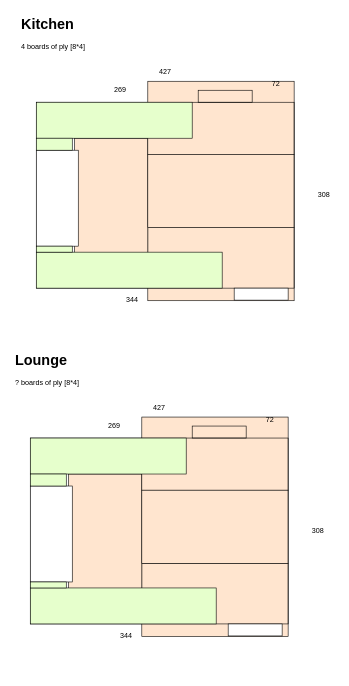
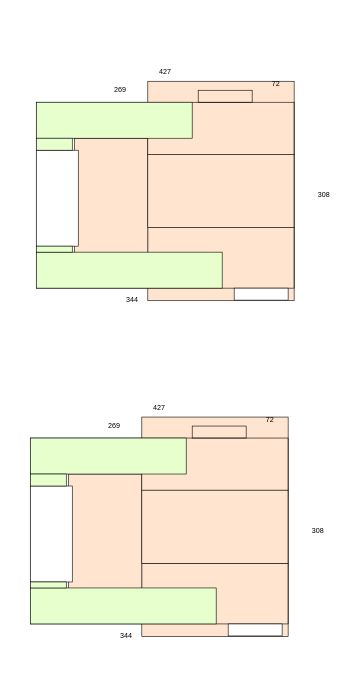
  <mxCell id="0" />
  <mxCell id="1" parent="0" />
  <mxCell id="2" value="" style="rounded=0;whiteSpace=wrap;html=1;fillColor=#FFE5CF;rotation=-90;" parent="1" vertex="1"><mxGeometry x="307" y="318" width="122" height="244" as="geometry" /></mxCell>
  <mxCell id="3" value="" style="rounded=0;whiteSpace=wrap;html=1;fillColor=#FFE5CF;" parent="1" vertex="1"><mxGeometry x="124" y="230" width="122" height="244" as="geometry" /></mxCell>
  <mxCell id="4" value="" style="rounded=0;whiteSpace=wrap;html=1;fillColor=#FFE5CF;rotation=-90;" parent="1" vertex="1"><mxGeometry x="307" y="74" width="122" height="244" as="geometry" /></mxCell>
  <mxCell id="5" value="" style="rounded=0;whiteSpace=wrap;html=1;fillColor=#FFE5CF;rotation=-90;" parent="1" vertex="1"><mxGeometry x="307" y="196" width="122" height="244" as="geometry" /></mxCell>
  <mxCell id="6" value="" style="rounded=0;whiteSpace=wrap;html=1;fillColor=none;" parent="1" vertex="1"><mxGeometry x="60" y="170" width="430" height="310" as="geometry" /></mxCell>
  <mxCell id="7" value="" style="rounded=0;whiteSpace=wrap;html=1;fillColor=none;" parent="1" vertex="1"><mxGeometry x="330" y="150" width="90" height="20" as="geometry" /></mxCell>
  <mxCell id="8" value="427" style="text;html=1;strokeColor=none;fillColor=none;align=center;verticalAlign=middle;whiteSpace=wrap;rounded=0;" parent="1" vertex="1"><mxGeometry x="255" y="110" width="40" height="20" as="geometry" /></mxCell>
  <mxCell id="9" value="" style="rounded=0;whiteSpace=wrap;html=1;" parent="1" vertex="1"><mxGeometry x="390" y="480" width="90" height="20" as="geometry" /></mxCell>
  <mxCell id="10" value="344" style="text;html=1;strokeColor=none;fillColor=none;align=center;verticalAlign=middle;whiteSpace=wrap;rounded=0;" parent="1" vertex="1"><mxGeometry x="200" y="490" width="40" height="20" as="geometry" /></mxCell>
  <mxCell id="11" value="269" style="text;html=1;strokeColor=none;fillColor=none;align=center;verticalAlign=middle;whiteSpace=wrap;rounded=0;" parent="1" vertex="1"><mxGeometry x="180" y="140" width="40" height="20" as="geometry" /></mxCell>
  <mxCell id="12" value="72" style="text;html=1;strokeColor=none;fillColor=none;align=center;verticalAlign=middle;whiteSpace=wrap;rounded=0;" parent="1" vertex="1"><mxGeometry x="440" y="130" width="40" height="20" as="geometry" /></mxCell>
  <mxCell id="13" value="308" style="text;html=1;strokeColor=none;fillColor=none;align=center;verticalAlign=middle;whiteSpace=wrap;rounded=0;" parent="1" vertex="1"><mxGeometry x="520" y="315" width="40" height="20" as="geometry" /></mxCell>
  <mxCell id="14" value="" style="rounded=0;whiteSpace=wrap;html=1;" parent="1" vertex="1"><mxGeometry x="60" y="250" width="70" height="160" as="geometry" /></mxCell>
  <mxCell id="15" value="" style="rounded=0;whiteSpace=wrap;html=1;fillColor=#E6FFCC;" parent="1" vertex="1"><mxGeometry x="60" y="170" width="260" height="60" as="geometry" /></mxCell>
  <mxCell id="16" value="" style="rounded=0;whiteSpace=wrap;html=1;fillColor=#E6FFCC;" parent="1" vertex="1"><mxGeometry x="60" y="420" width="310" height="60" as="geometry" /></mxCell>
  <mxCell id="17" value="" style="rounded=0;whiteSpace=wrap;html=1;fillColor=#E6FFCC;" parent="1" vertex="1"><mxGeometry x="60" y="410" width="60" height="10" as="geometry" /></mxCell>
  <mxCell id="18" value="" style="rounded=0;whiteSpace=wrap;html=1;fillColor=#E6FFCC;" parent="1" vertex="1"><mxGeometry x="60" y="230" width="60" height="20" as="geometry" /></mxCell>
- <mxCell id="19" value="&lt;h1&gt;Kitchen&lt;/h1&gt;&lt;p&gt;4 boards of ply [8*4]&lt;/p&gt;" style="text;html=1;strokeColor=none;fillColor=none;spacing=5;spacingTop=-20;whiteSpace=wrap;overflow=hidden;rounded=0;" parent="1" vertex="1"><mxGeometry x="30" y="20" width="190" height="120" as="geometry" /></mxCell>
  <mxCell id="20" value="" style="rounded=0;whiteSpace=wrap;html=1;fillColor=#FFE5CF;rotation=-90;" parent="1" vertex="1"><mxGeometry x="297" y="878" width="122" height="244" as="geometry" /></mxCell>
  <mxCell id="21" value="" style="rounded=0;whiteSpace=wrap;html=1;fillColor=#FFE5CF;" parent="1" vertex="1"><mxGeometry x="114" y="790" width="122" height="244" as="geometry" /></mxCell>
  <mxCell id="22" value="" style="rounded=0;whiteSpace=wrap;html=1;fillColor=#FFE5CF;rotation=-90;" parent="1" vertex="1"><mxGeometry x="297" y="634" width="122" height="244" as="geometry" /></mxCell>
  <mxCell id="23" value="" style="rounded=0;whiteSpace=wrap;html=1;fillColor=#FFE5CF;rotation=-90;" parent="1" vertex="1"><mxGeometry x="297" y="756" width="122" height="244" as="geometry" /></mxCell>
  <mxCell id="24" value="" style="rounded=0;whiteSpace=wrap;html=1;fillColor=none;" parent="1" vertex="1"><mxGeometry x="50" y="730" width="430" height="310" as="geometry" /></mxCell>
  <mxCell id="25" value="" style="rounded=0;whiteSpace=wrap;html=1;fillColor=none;" parent="1" vertex="1"><mxGeometry x="320" y="710" width="90" height="20" as="geometry" /></mxCell>
  <mxCell id="26" value="427" style="text;html=1;strokeColor=none;fillColor=none;align=center;verticalAlign=middle;whiteSpace=wrap;rounded=0;" parent="1" vertex="1"><mxGeometry x="245" y="670" width="40" height="20" as="geometry" /></mxCell>
  <mxCell id="27" value="" style="rounded=0;whiteSpace=wrap;html=1;" parent="1" vertex="1"><mxGeometry x="380" y="1040" width="90" height="20" as="geometry" /></mxCell>
  <mxCell id="28" value="344" style="text;html=1;strokeColor=none;fillColor=none;align=center;verticalAlign=middle;whiteSpace=wrap;rounded=0;" parent="1" vertex="1"><mxGeometry x="190" y="1050" width="40" height="20" as="geometry" /></mxCell>
  <mxCell id="29" value="269" style="text;html=1;strokeColor=none;fillColor=none;align=center;verticalAlign=middle;whiteSpace=wrap;rounded=0;" parent="1" vertex="1"><mxGeometry x="170" y="700" width="40" height="20" as="geometry" /></mxCell>
  <mxCell id="30" value="72" style="text;html=1;strokeColor=none;fillColor=none;align=center;verticalAlign=middle;whiteSpace=wrap;rounded=0;" parent="1" vertex="1"><mxGeometry x="430" y="690" width="40" height="20" as="geometry" /></mxCell>
  <mxCell id="31" value="308" style="text;html=1;strokeColor=none;fillColor=none;align=center;verticalAlign=middle;whiteSpace=wrap;rounded=0;" parent="1" vertex="1"><mxGeometry x="510" y="875" width="40" height="20" as="geometry" /></mxCell>
  <mxCell id="32" value="" style="rounded=0;whiteSpace=wrap;html=1;" parent="1" vertex="1"><mxGeometry x="50" y="810" width="70" height="160" as="geometry" /></mxCell>
  <mxCell id="33" value="" style="rounded=0;whiteSpace=wrap;html=1;fillColor=#E6FFCC;" parent="1" vertex="1"><mxGeometry x="50" y="730" width="260" height="60" as="geometry" /></mxCell>
  <mxCell id="34" value="" style="rounded=0;whiteSpace=wrap;html=1;fillColor=#E6FFCC;" parent="1" vertex="1"><mxGeometry x="50" y="980" width="310" height="60" as="geometry" /></mxCell>
  <mxCell id="35" value="" style="rounded=0;whiteSpace=wrap;html=1;fillColor=#E6FFCC;" parent="1" vertex="1"><mxGeometry x="50" y="970" width="60" height="10" as="geometry" /></mxCell>
  <mxCell id="36" value="" style="rounded=0;whiteSpace=wrap;html=1;fillColor=#E6FFCC;" parent="1" vertex="1"><mxGeometry x="50" y="790" width="60" height="20" as="geometry" /></mxCell>
- <mxCell id="37" value="&lt;h1&gt;Lounge&lt;/h1&gt;&lt;p&gt;? boards of ply [8*4]&lt;/p&gt;" style="text;html=1;strokeColor=none;fillColor=none;spacing=5;spacingTop=-20;whiteSpace=wrap;overflow=hidden;rounded=0;" parent="1" vertex="1"><mxGeometry x="20" y="580" width="190" height="120" as="geometry" /></mxCell>
